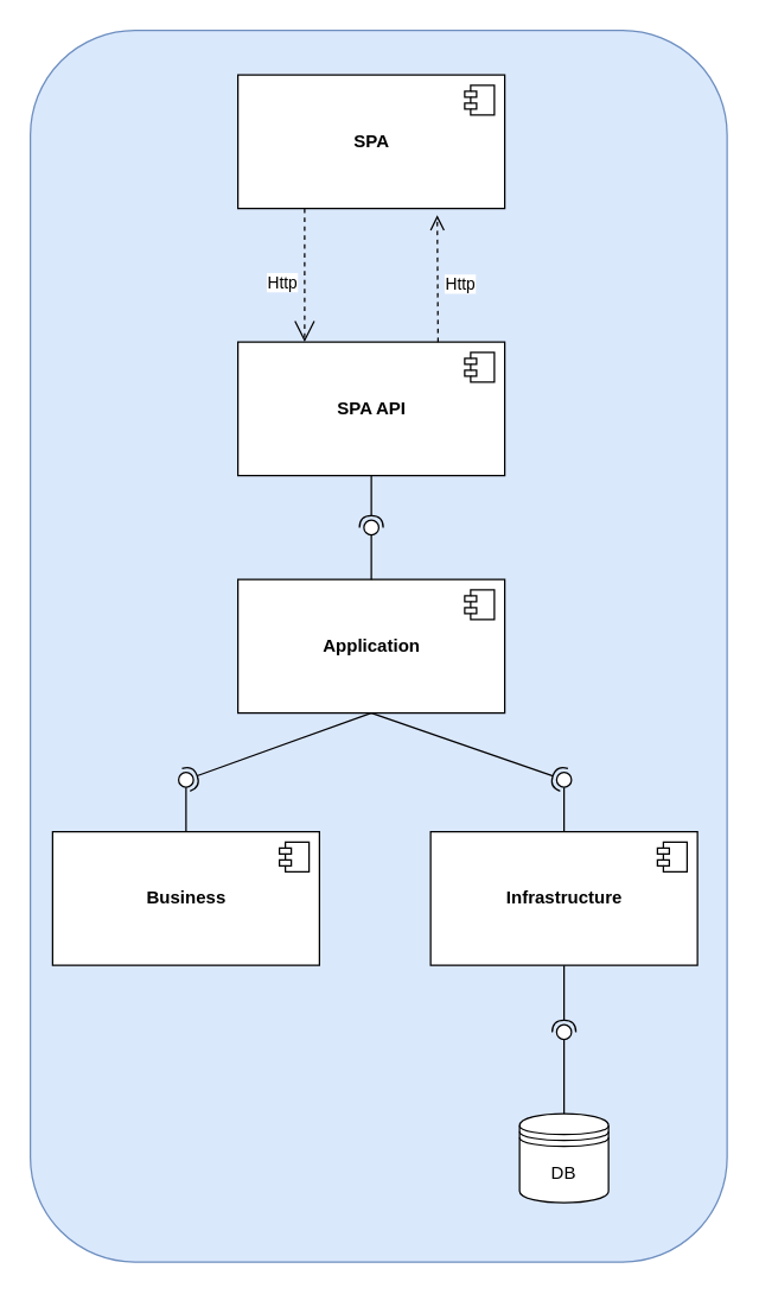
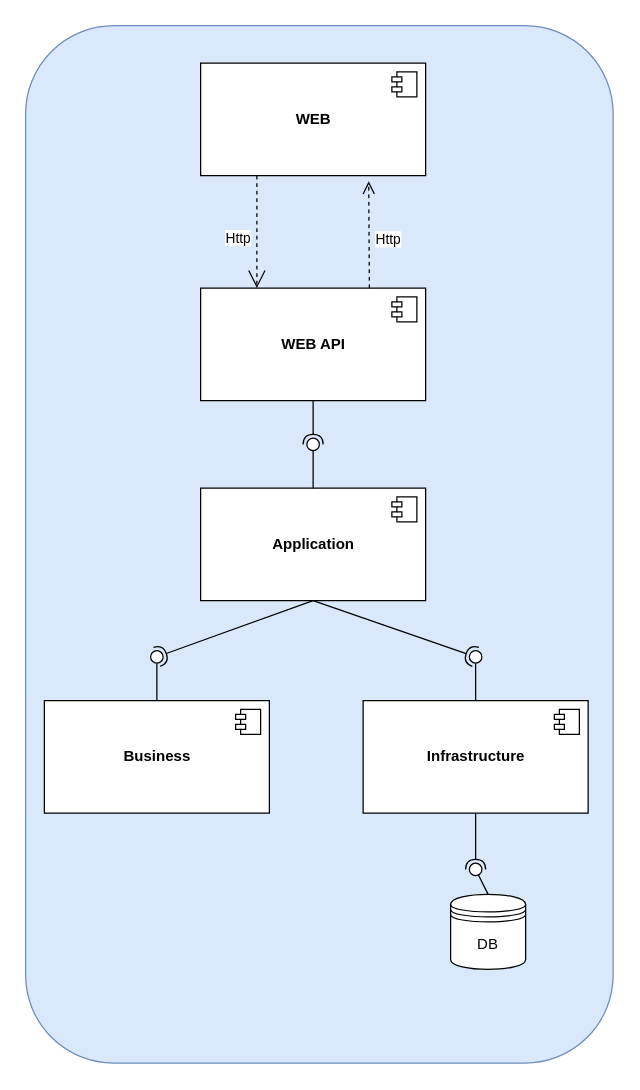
  <mxCell id="0" />
  <mxCell id="1" parent="0" />
  <mxCell id="2" value="" style="rounded=1;whiteSpace=wrap;html=1;fillColor=#dae8fc;strokeColor=#6c8ebf;" vertex="1" parent="1"><mxGeometry x="20" y="20" width="470" height="830" as="geometry" /></mxCell>
- <mxCell id="3" value="&lt;b&gt;SPA API&lt;br&gt;&lt;/b&gt;" style="html=1;dropTarget=0;" vertex="1" parent="1"><mxGeometry x="160" y="230" width="180" height="90" as="geometry" /></mxCell>
+ <mxCell id="3" value="&lt;b&gt;WEB API&lt;br&gt;&lt;/b&gt;" style="html=1;dropTarget=0;" vertex="1" parent="1"><mxGeometry x="160" y="230" width="180" height="90" as="geometry" /></mxCell>
  <mxCell id="4" value="" style="shape=component;jettyWidth=8;jettyHeight=4;" vertex="1" parent="3"><mxGeometry x="1" width="20" height="20" relative="1" as="geometry"><mxPoint x="-27" y="7" as="offset" /></mxGeometry></mxCell>
- <mxCell id="5" value="&lt;b&gt;SPA&lt;br&gt;&lt;/b&gt;" style="html=1;dropTarget=0;" vertex="1" parent="1"><mxGeometry x="160" y="50" width="180" height="90" as="geometry" /></mxCell>
+ <mxCell id="5" value="&lt;b&gt;WEB&lt;br&gt;&lt;/b&gt;" style="html=1;dropTarget=0;" vertex="1" parent="1"><mxGeometry x="160" y="50" width="180" height="90" as="geometry" /></mxCell>
  <mxCell id="6" value="" style="shape=component;jettyWidth=8;jettyHeight=4;" vertex="1" parent="5"><mxGeometry x="1" width="20" height="20" relative="1" as="geometry"><mxPoint x="-27" y="7" as="offset" /></mxGeometry></mxCell>
  <mxCell id="7" value="&lt;b&gt;Application&lt;/b&gt;" style="html=1;dropTarget=0;" vertex="1" parent="1"><mxGeometry x="160" y="390" width="180" height="90" as="geometry" /></mxCell>
  <mxCell id="8" value="" style="shape=component;jettyWidth=8;jettyHeight=4;" vertex="1" parent="7"><mxGeometry x="1" width="20" height="20" relative="1" as="geometry"><mxPoint x="-27" y="7" as="offset" /></mxGeometry></mxCell>
  <mxCell id="9" value="&lt;b&gt;Business&lt;/b&gt;" style="html=1;dropTarget=0;" vertex="1" parent="1"><mxGeometry x="35" y="560" width="180" height="90" as="geometry" /></mxCell>
  <mxCell id="10" value="" style="shape=component;jettyWidth=8;jettyHeight=4;" vertex="1" parent="9"><mxGeometry x="1" width="20" height="20" relative="1" as="geometry"><mxPoint x="-27" y="7" as="offset" /></mxGeometry></mxCell>
  <mxCell id="11" value="&lt;b&gt;Infrastructure&lt;/b&gt;" style="html=1;dropTarget=0;" vertex="1" parent="1"><mxGeometry x="290" y="560" width="180" height="90" as="geometry" /></mxCell>
  <mxCell id="12" value="" style="shape=component;jettyWidth=8;jettyHeight=4;" vertex="1" parent="11"><mxGeometry x="1" width="20" height="20" relative="1" as="geometry"><mxPoint x="-27" y="7" as="offset" /></mxGeometry></mxCell>
- <mxCell id="13" value="DB" style="shape=datastore;whiteSpace=wrap;html=1;" vertex="1" parent="1"><mxGeometry x="350" y="750" width="60" height="60" as="geometry" /></mxCell>
+ <mxCell id="13" value="DB" style="shape=datastore;whiteSpace=wrap;html=1;" vertex="1" parent="1"><mxGeometry x="360" y="715" width="60" height="60" as="geometry" /></mxCell>
  <mxCell id="14" value="" style="rounded=0;orthogonalLoop=1;jettySize=auto;html=1;endArrow=none;endFill=0;exitX=0.5;exitY=0;exitDx=0;exitDy=0;" edge="1" target="16" parent="1" source="13"><mxGeometry relative="1" as="geometry"><mxPoint x="400" y="685" as="sourcePoint" /></mxGeometry></mxCell>
  <mxCell id="15" value="" style="rounded=0;orthogonalLoop=1;jettySize=auto;html=1;endArrow=halfCircle;endFill=0;entryX=0.5;entryY=0.5;entryDx=0;entryDy=0;endSize=6;strokeWidth=1;exitX=0.5;exitY=1;exitDx=0;exitDy=0;" edge="1" target="16" parent="1" source="11"><mxGeometry relative="1" as="geometry"><mxPoint x="440" y="685" as="sourcePoint" /></mxGeometry></mxCell>
  <mxCell id="16" value="" style="ellipse;whiteSpace=wrap;html=1;fontFamily=Helvetica;fontSize=12;fontColor=#000000;align=center;strokeColor=#000000;fillColor=#ffffff;points=[];aspect=fixed;resizable=0;" vertex="1" parent="1"><mxGeometry x="375" y="690" width="10" height="10" as="geometry" /></mxCell>
  <mxCell id="17" value="" style="rounded=0;orthogonalLoop=1;jettySize=auto;html=1;endArrow=none;endFill=0;exitX=0.5;exitY=0;exitDx=0;exitDy=0;" edge="1" target="19" parent="1" source="9"><mxGeometry relative="1" as="geometry"><mxPoint x="110" y="555" as="sourcePoint" /></mxGeometry></mxCell>
  <mxCell id="18" value="" style="rounded=0;orthogonalLoop=1;jettySize=auto;html=1;endArrow=halfCircle;endFill=0;entryX=0.5;entryY=0.5;entryDx=0;entryDy=0;endSize=6;strokeWidth=1;exitX=0.5;exitY=1;exitDx=0;exitDy=0;" edge="1" target="19" parent="1" source="7"><mxGeometry relative="1" as="geometry"><mxPoint x="150" y="555" as="sourcePoint" /></mxGeometry></mxCell>
  <mxCell id="19" value="" style="ellipse;whiteSpace=wrap;html=1;fontFamily=Helvetica;fontSize=12;fontColor=#000000;align=center;strokeColor=#000000;fillColor=#ffffff;points=[];aspect=fixed;resizable=0;" vertex="1" parent="1"><mxGeometry x="120" y="520" width="10" height="10" as="geometry" /></mxCell>
  <mxCell id="20" value="" style="rounded=0;orthogonalLoop=1;jettySize=auto;html=1;endArrow=none;endFill=0;exitX=0.5;exitY=0;exitDx=0;exitDy=0;" edge="1" target="22" parent="1" source="11"><mxGeometry relative="1" as="geometry"><mxPoint x="250" y="480" as="sourcePoint" /></mxGeometry></mxCell>
  <mxCell id="21" value="" style="rounded=0;orthogonalLoop=1;jettySize=auto;html=1;endArrow=halfCircle;endFill=0;entryX=0.5;entryY=0.5;entryDx=0;entryDy=0;endSize=6;strokeWidth=1;exitX=0.5;exitY=1;exitDx=0;exitDy=0;" edge="1" target="22" parent="1" source="7"><mxGeometry relative="1" as="geometry"><mxPoint x="150" y="555" as="sourcePoint" /></mxGeometry></mxCell>
  <mxCell id="22" value="" style="ellipse;whiteSpace=wrap;html=1;fontFamily=Helvetica;fontSize=12;fontColor=#000000;align=center;strokeColor=#000000;fillColor=#ffffff;points=[];aspect=fixed;resizable=0;" vertex="1" parent="1"><mxGeometry x="375" y="520" width="10" height="10" as="geometry" /></mxCell>
  <mxCell id="23" value="" style="rounded=0;orthogonalLoop=1;jettySize=auto;html=1;endArrow=none;endFill=0;exitX=0.5;exitY=0;exitDx=0;exitDy=0;" edge="1" target="25" parent="1" source="7"><mxGeometry relative="1" as="geometry"><mxPoint x="170" y="385" as="sourcePoint" /></mxGeometry></mxCell>
  <mxCell id="24" value="" style="rounded=0;orthogonalLoop=1;jettySize=auto;html=1;endArrow=halfCircle;endFill=0;entryX=0.5;entryY=0.5;entryDx=0;entryDy=0;endSize=6;strokeWidth=1;exitX=0.5;exitY=1;exitDx=0;exitDy=0;" edge="1" target="25" parent="1" source="3"><mxGeometry relative="1" as="geometry"><mxPoint x="210" y="385" as="sourcePoint" /></mxGeometry></mxCell>
  <mxCell id="25" value="" style="ellipse;whiteSpace=wrap;html=1;fontFamily=Helvetica;fontSize=12;fontColor=#000000;align=center;strokeColor=#000000;fillColor=#ffffff;points=[];aspect=fixed;resizable=0;" vertex="1" parent="1"><mxGeometry x="245" y="350" width="10" height="10" as="geometry" /></mxCell>
  <mxCell id="26" value="Http" style="endArrow=open;endSize=12;dashed=1;html=1;exitX=0.25;exitY=1;exitDx=0;exitDy=0;entryX=0.25;entryY=0;entryDx=0;entryDy=0;" edge="1" parent="1" source="5" target="3"><mxGeometry x="0.111" y="-15" width="160" relative="1" as="geometry"><mxPoint x="40" y="200" as="sourcePoint" /><mxPoint x="200" y="200" as="targetPoint" /><mxPoint as="offset" /></mxGeometry></mxCell>
  <mxCell id="27" value="Http" style="html=1;verticalAlign=bottom;endArrow=open;dashed=1;endSize=8;entryX=0.747;entryY=1.051;entryDx=0;entryDy=0;entryPerimeter=0;exitX=0.75;exitY=0;exitDx=0;exitDy=0;" edge="1" parent="1" source="3" target="5"><mxGeometry x="-0.3" y="-15" relative="1" as="geometry"><mxPoint x="350" y="190" as="sourcePoint" /><mxPoint x="270" y="190" as="targetPoint" /><mxPoint as="offset" /></mxGeometry></mxCell>
